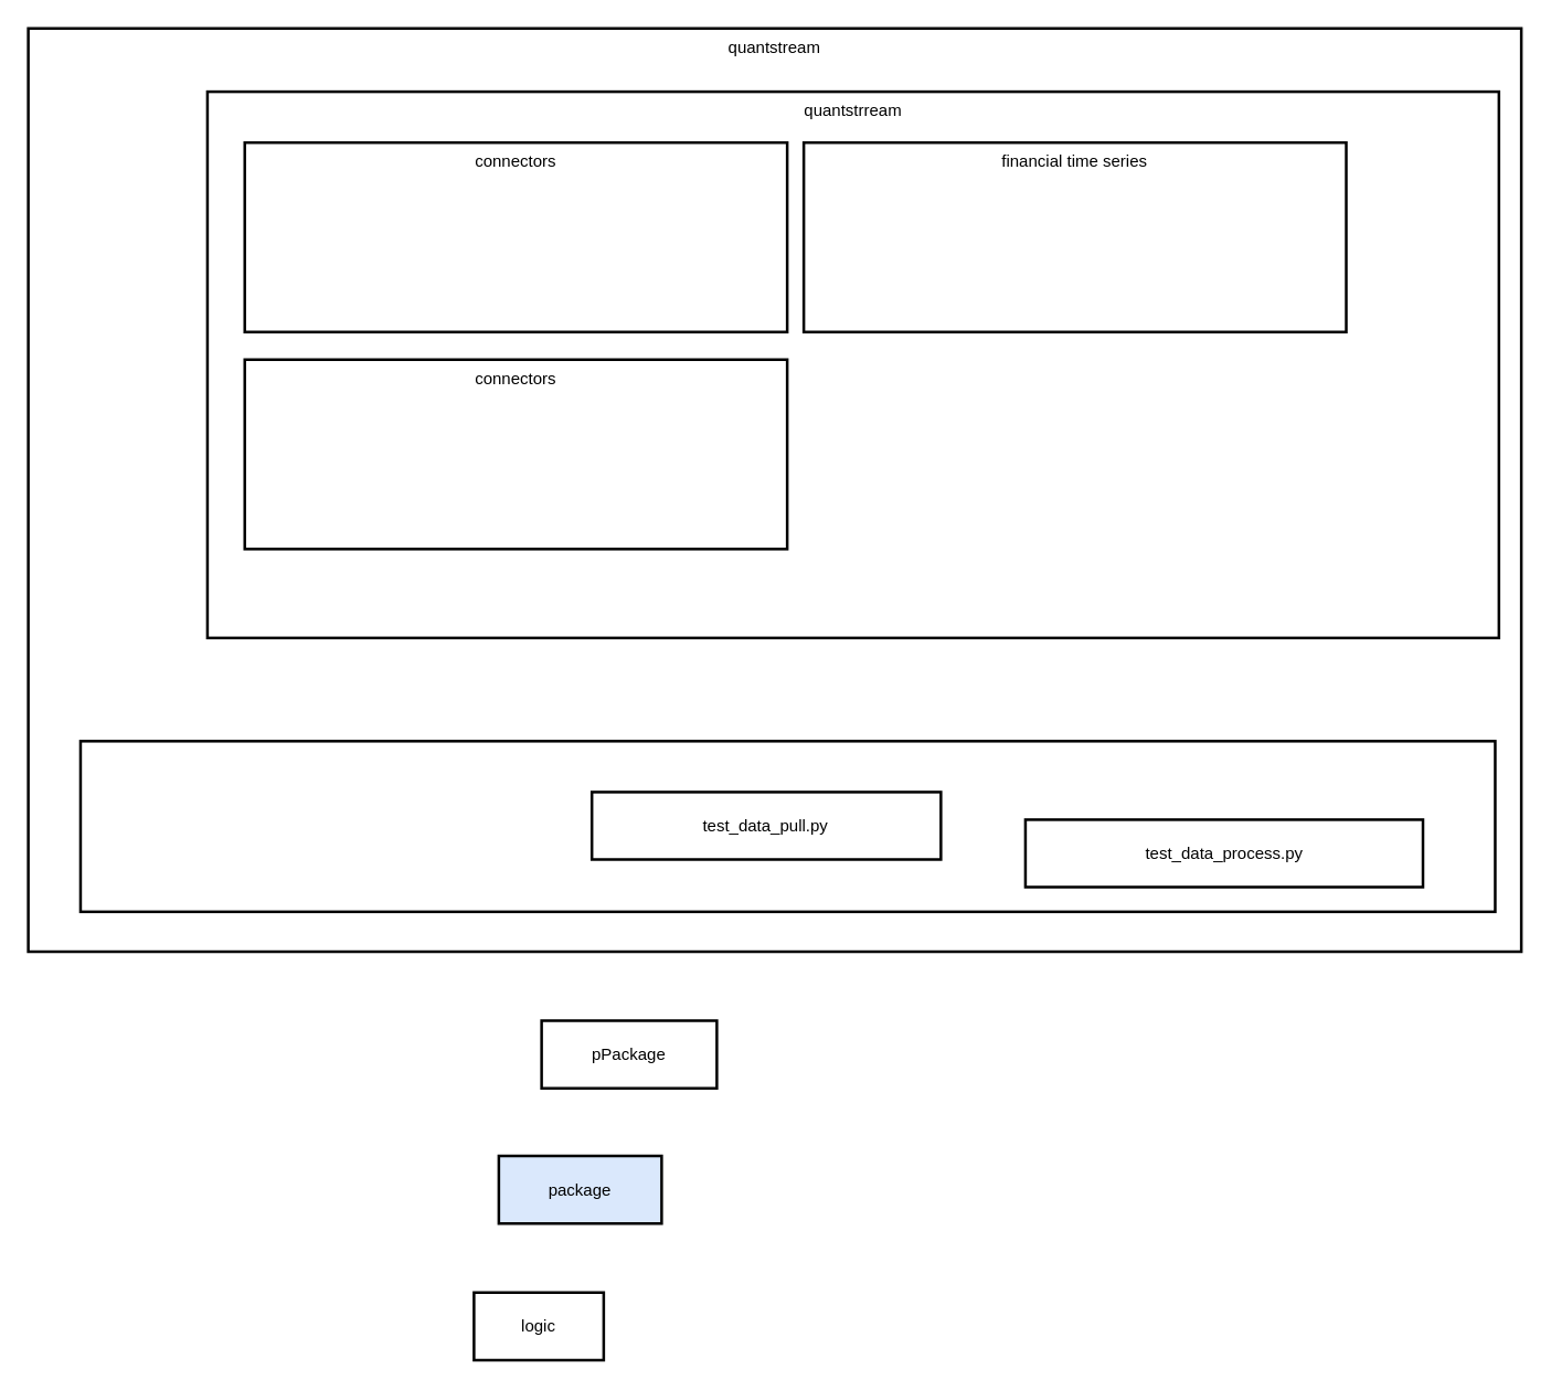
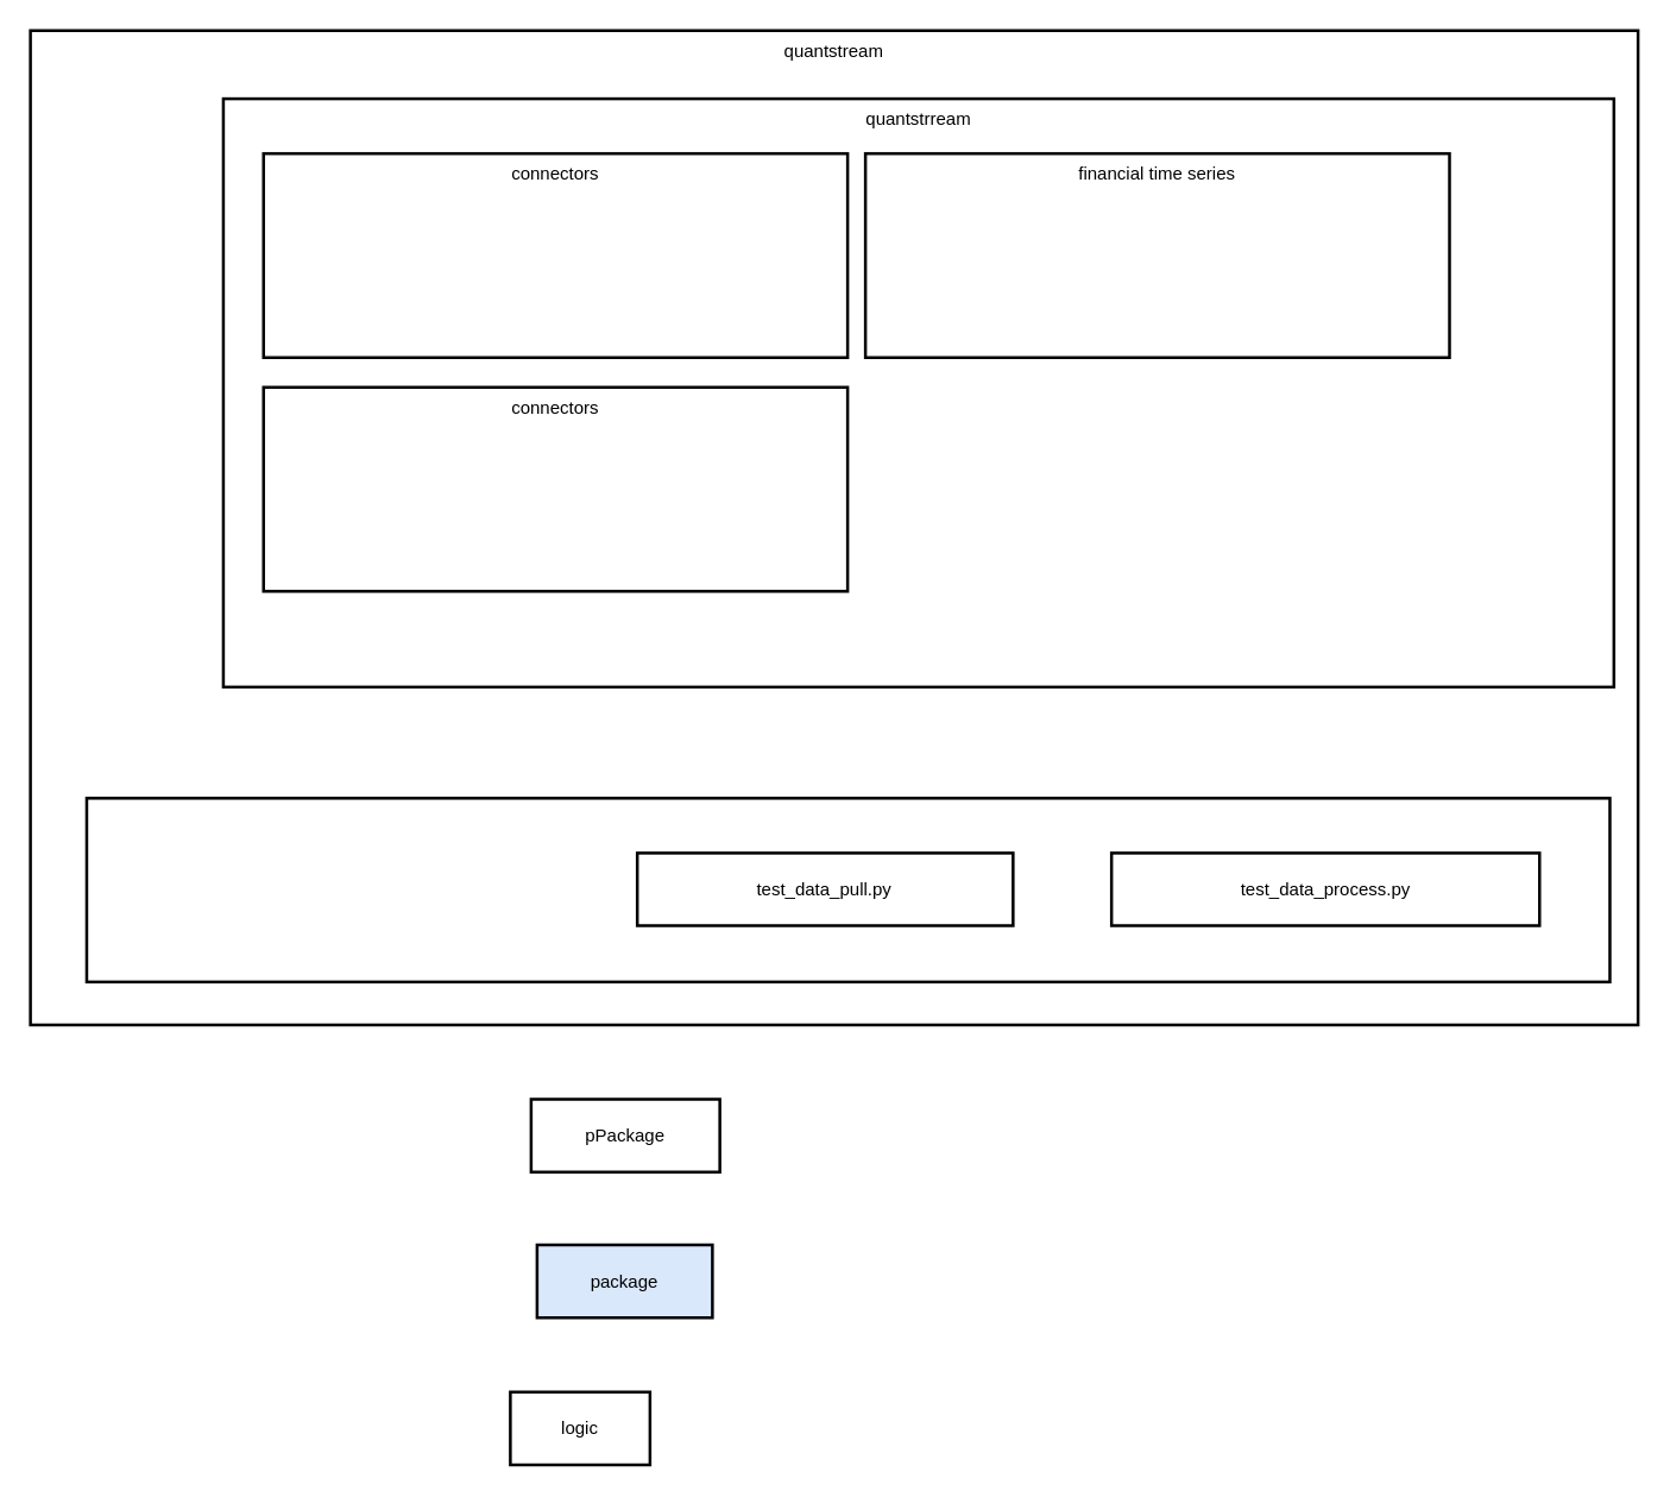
  <mxCell id="0" />
  <mxCell id="1" parent="0" />
  <mxCell id="2" value="quantstream" style="whiteSpace=wrap;strokeWidth=2;verticalAlign=top;" parent="1" vertex="1"><mxGeometry x="20" y="20" width="1082" height="669" as="geometry" /></mxCell>
  <mxCell id="3" value="test_connector.py" style="whiteSpace=wrap;strokeWidth=2;" parent="2" vertex="1"><mxGeometry x="85.207" y="553.346" width="255.623" height="48.854" as="geometry" /></mxCell>
  <mxCell id="4" value="tests" style="whiteSpace=wrap;strokeWidth=2;" parent="2" vertex="1"><mxGeometry x="37.87" y="516.456" width="1025.195" height="123.63" as="geometry" /></mxCell>
  <mxCell id="5" value="connector_folder" style="whiteSpace=wrap;strokeWidth=2;" parent="2" vertex="1"><mxGeometry x="409.808" y="120.639" width="247.507" height="48.854" as="geometry" /></mxCell>
  <mxCell id="6" value="data_pull.py" style="whiteSpace=wrap;strokeWidth=2;" parent="2" vertex="1"><mxGeometry x="432.8" y="318.049" width="202.875" height="48.854" as="geometry" /></mxCell>
  <mxCell id="7" value="data_process.py" style="whiteSpace=wrap;strokeWidth=2;" parent="2" vertex="1"><mxGeometry x="751.99" y="318.049" width="238.04" height="48.854" as="geometry" /></mxCell>
  <mxCell id="8" value="test_data_pull.py" style="whiteSpace=wrap;strokeWidth=2;" parent="2" vertex="1"><mxGeometry x="408.455" y="553.346" width="252.918" height="48.854" as="geometry" /></mxCell>
- <mxCell id="9" value="test_data_process.py" style="whiteSpace=wrap;strokeWidth=2;" parent="2" vertex="1"><mxGeometry x="722.645" y="573.346" width="288.082" height="48.854" as="geometry" /></mxCell>
+ <mxCell id="9" value="test_data_process.py" style="whiteSpace=wrap;strokeWidth=2;" parent="2" vertex="1"><mxGeometry x="727.645" y="553.346" width="288.082" height="48.854" as="geometry" /></mxCell>
  <mxCell id="10" value="data_logic" style="whiteSpace=wrap;strokeWidth=2;" parent="2" vertex="1"><mxGeometry x="385.463" y="281.159" width="653.258" height="123.63" as="geometry" /></mxCell>
  <mxCell id="11" value="quantstrream" style="whiteSpace=wrap;strokeWidth=2;align=center;verticalAlign=top;" parent="2" vertex="1"><mxGeometry x="129.84" y="45.863" width="935.93" height="395.817" as="geometry" /></mxCell>
  <mxCell id="12" value="connectors" style="whiteSpace=wrap;strokeWidth=2;horizontal=1;verticalAlign=top;" parent="2" vertex="1"><mxGeometry x="156.89" y="82.75" width="393.11" height="137.25" as="geometry" /></mxCell>
  <mxCell id="13" value="financial time series" style="whiteSpace=wrap;strokeWidth=2;horizontal=1;verticalAlign=top;" vertex="1" parent="2"><mxGeometry x="562" y="82.75" width="393.11" height="137.25" as="geometry" /></mxCell>
  <mxCell id="14" value="connectors" style="whiteSpace=wrap;strokeWidth=2;horizontal=1;verticalAlign=top;" vertex="1" parent="2"><mxGeometry x="156.89" y="240" width="393.11" height="137.25" as="geometry" /></mxCell>
- <mxCell id="15" value="pPackage" style="whiteSpace=wrap;strokeWidth=2;" parent="1" vertex="1"><mxGeometry x="392" y="739" width="127" height="49" as="geometry" /></mxCell>
+ <mxCell id="15" value="pPackage" style="whiteSpace=wrap;strokeWidth=2;" parent="1" vertex="1"><mxGeometry x="357" y="739" width="127" height="49" as="geometry" /></mxCell>
  <mxCell id="16" value="package" style="whiteSpace=wrap;strokeWidth=2;fillColor=#dae8fc;" parent="1" vertex="1"><mxGeometry x="361" y="837" width="118" height="49" as="geometry" /></mxCell>
  <mxCell id="17" value="logic" style="whiteSpace=wrap;strokeWidth=2;" parent="1" vertex="1"><mxGeometry x="343" y="936" width="94" height="49" as="geometry" /></mxCell>
